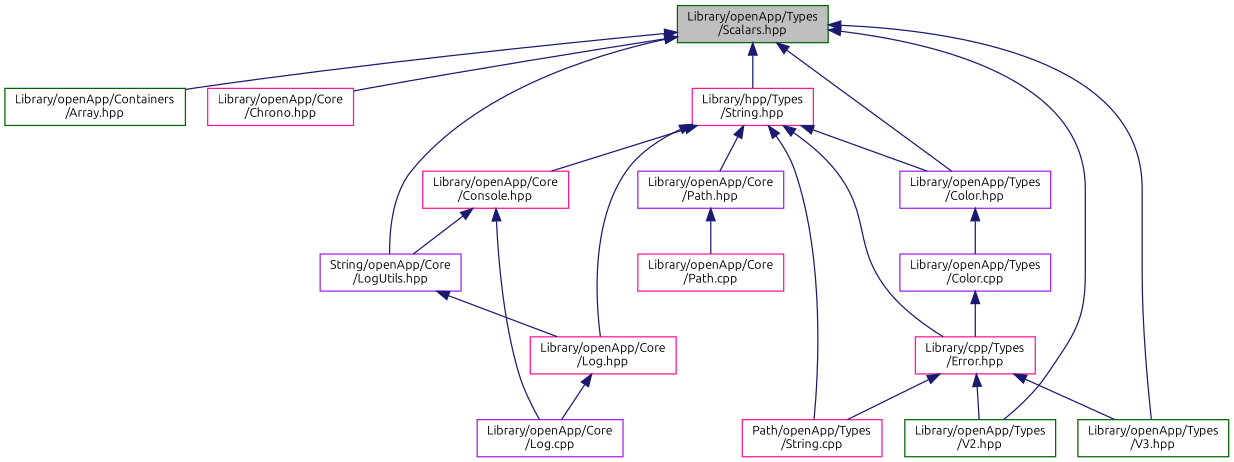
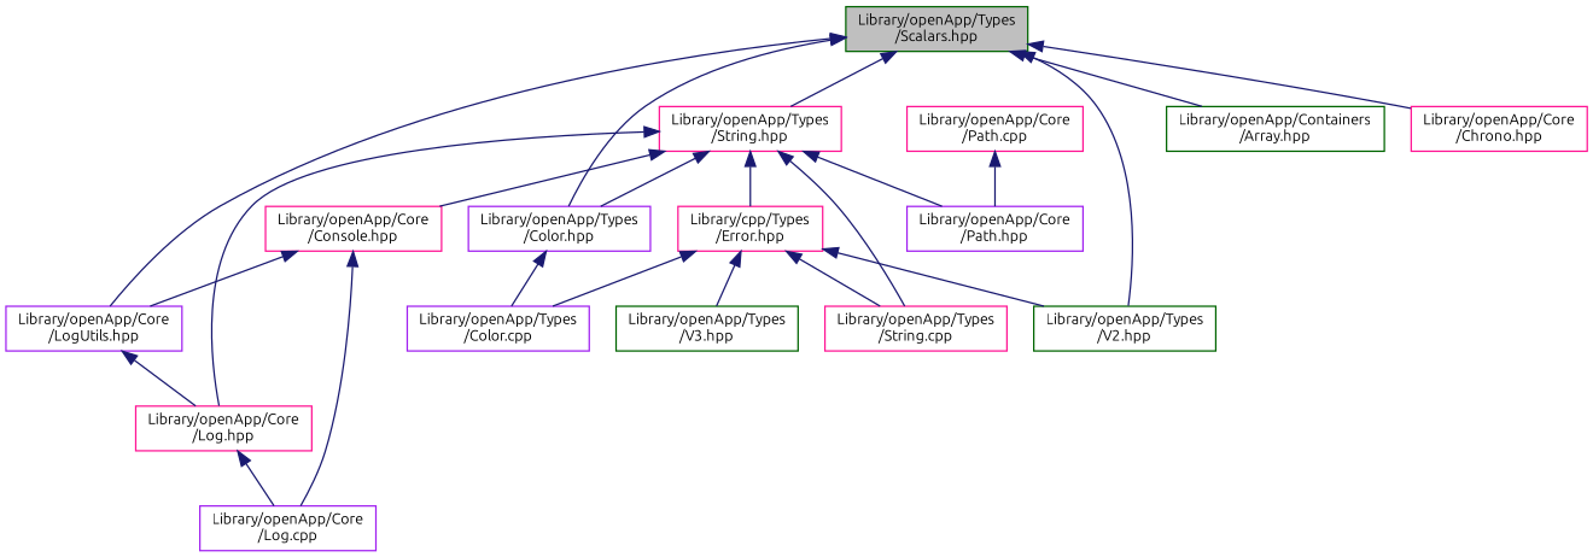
  digraph {
    fontname=Ubuntu
    node [color=deeppink fillcolor=white fontname=Ubuntu fontsize=10 shape=record style=filled]
    edge [color=midnightblue dir=back fontname=Ubuntu fontsize=10 labelfontname=Helvetica labelfontsize=10 style=solid]
    n1 [color=darkgreen fillcolor=grey75 fontcolor=black height=0.2 label="Library/openApp/Types\l/Scalars.hpp" width=0.4]
    n2 [color=darkgreen height=0.2 label="Library/openApp/Containers\l/Array.hpp" width=0.4]
    n3 [height=0.2 label="Library/openApp/Core\l/Chrono.hpp" width=0.4]
-   n4 [color=purple height=0.2 label="String/openApp/Core\l/LogUtils.hpp" width=0.4]
+   n4 [color=purple height=0.2 label="Library/openApp/Core\l/LogUtils.hpp" width=0.4]
    n5 [color=purple height=0.2 label="Library/openApp/Types\l/Color.hpp" width=0.4]
-   n6 [height=0.2 label="Library/hpp/Types\l/String.hpp" width=0.4]
+   n6 [height=0.2 label="Library/openApp/Types\l/String.hpp" width=0.4]
    n7 [color=darkgreen height=0.2 label="Library/openApp/Types\l/V2.hpp" width=0.4]
    n8 [color=darkgreen height=0.2 label="Library/openApp/Types\l/V3.hpp" width=0.4]
    n9 [height=0.2 label="Library/openApp/Core\l/Log.hpp" width=0.4]
    n10 [color=purple height=0.2 label="Library/openApp/Types\l/Color.cpp" width=0.4]
    n11 [height=0.2 label="Library/openApp/Core\l/Console.hpp" width=0.4]
    n12 [color=purple height=0.2 label="Library/openApp/Core\l/Path.hpp" width=0.4]
    n13 [height=0.2 label="Library/cpp/Types\l/Error.hpp" width=0.4]
-   n14 [height=0.2 label="Path/openApp/Types\l/String.cpp" width=0.4]
+   n14 [height=0.2 label="Library/openApp/Types\l/String.cpp" width=0.4]
    n15 [color=purple height=0.2 label="Library/openApp/Core\l/Log.cpp" width=0.4]
    n16 [height=0.2 label="Library/openApp/Core\l/Path.cpp" width=0.4]
    n1 -> n2
    n1 -> n3
    n1 -> n4
    n1 -> n5
    n1 -> n6
    n1 -> n7
-   n1 -> n8
    n4 -> n9
    n5 -> n10
    n6 -> n5
    n6 -> n9
    n6 -> n11
    n6 -> n12
    n6 -> n13
    n6 -> n14
    n9 -> n15
    n11 -> n4
    n11 -> n15
-   n12 -> n16
+   n16 -> n12
    n13 -> n7
    n13 -> n8
-   n10 -> n13
+   n13 -> n10
    n13 -> n14
  }
